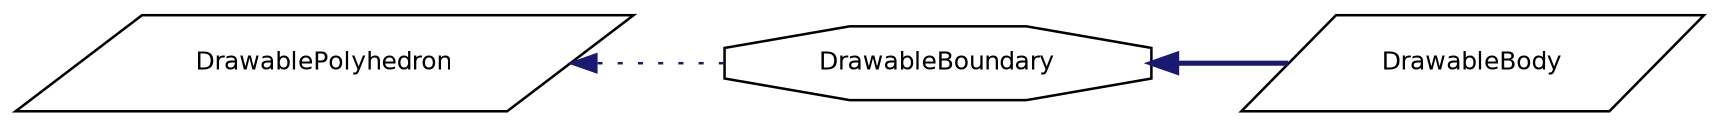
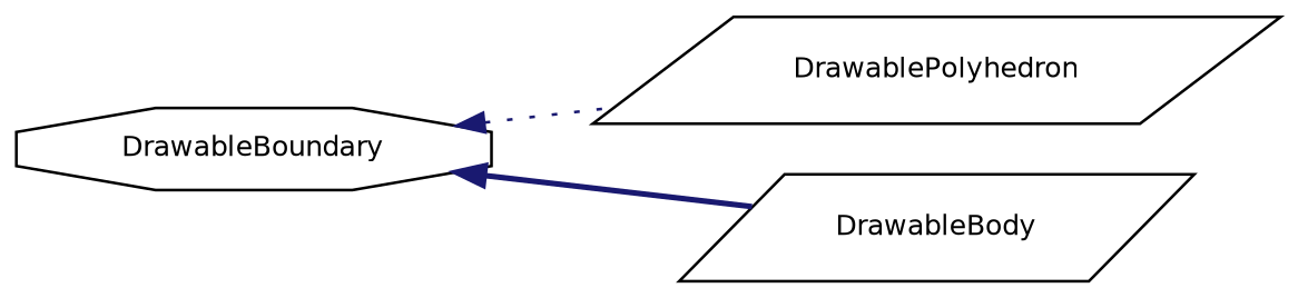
  digraph {
    rankdir=LR
    node [color=black fillcolor=white fontname=Helvetica fontsize=10 shape=parallelogram style=filled]
    edge [color=midnightblue dir=back fontname=Helvetica fontsize=10 labelfontname=Helvetica labelfontsize=10]
    n1 [height=0.2 label=DrawablePolyhedron width=0.4]
    n2 [height=0.2 label=DrawableBoundary shape=octagon width=0.4]
    n3 [height=0.2 label=DrawableBody width=0.4]
-   n1 -> n2 [style=dotted]
+   n2 -> n1 [style=dotted]
    n2 -> n3 [style=bold]
  }
